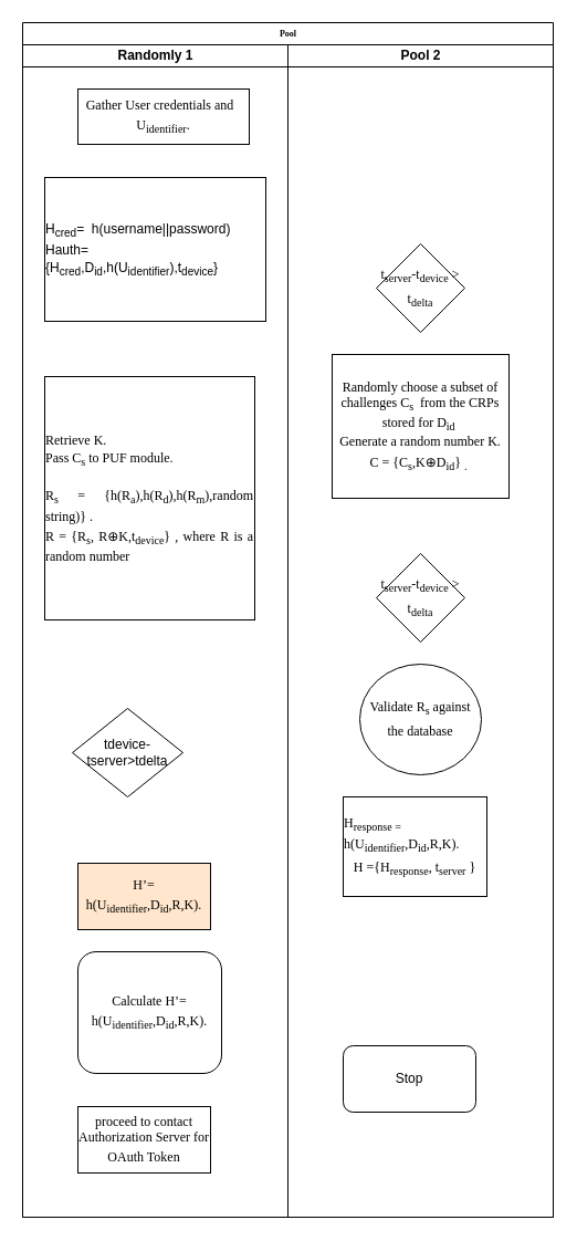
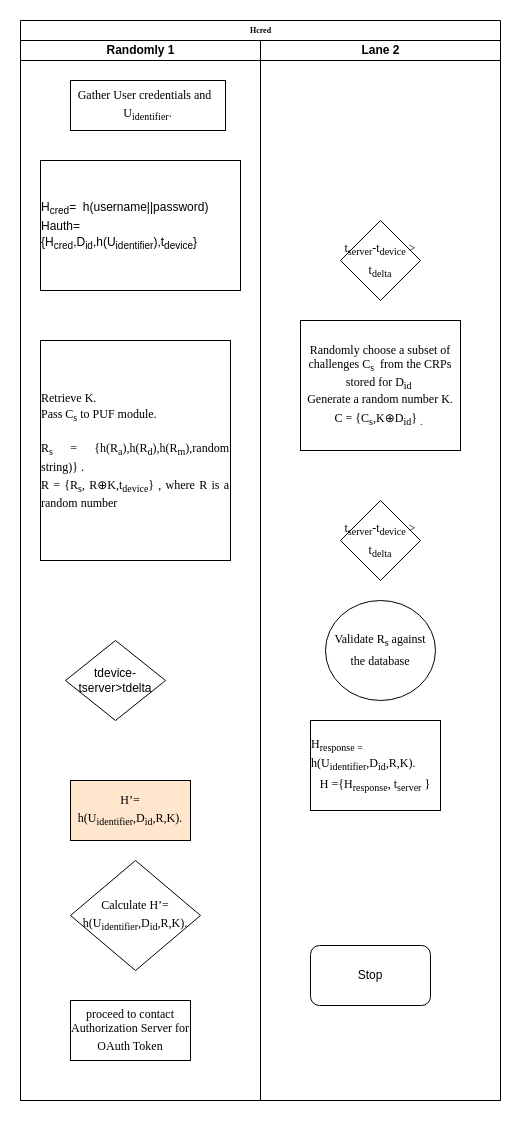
  <mxCell id="0" />
  <mxCell id="1" parent="0" />
- <mxCell id="2" value="Pool" style="swimlane;html=1;childLayout=stackLayout;startSize=20;rounded=0;shadow=0;labelBackgroundColor=none;strokeWidth=1;fontFamily=Verdana;fontSize=8;align=center;" parent="1" vertex="1"><mxGeometry x="20" y="20" width="480" height="1080" as="geometry" /></mxCell>
+ <mxCell id="2" value="Hcred" style="swimlane;html=1;childLayout=stackLayout;startSize=20;rounded=0;shadow=0;labelBackgroundColor=none;strokeWidth=1;fontFamily=Verdana;fontSize=8;align=center;" parent="1" vertex="1"><mxGeometry x="20" y="20" width="480" height="1080" as="geometry" /></mxCell>
  <mxCell id="3" style="edgeStyle=orthogonalEdgeStyle;rounded=1;html=1;labelBackgroundColor=none;startArrow=none;startFill=0;startSize=5;endArrow=classicThin;endFill=1;endSize=5;jettySize=auto;orthogonalLoop=1;strokeWidth=1;fontFamily=Verdana;fontSize=8" parent="2" edge="1"><mxGeometry relative="1" as="geometry"><mxPoint x="120" y="115" as="sourcePoint" /></mxGeometry></mxCell>
  <mxCell id="4" style="edgeStyle=orthogonalEdgeStyle;rounded=1;html=1;labelBackgroundColor=none;startArrow=none;startFill=0;startSize=5;endArrow=classicThin;endFill=1;endSize=5;jettySize=auto;orthogonalLoop=1;strokeWidth=1;fontFamily=Verdana;fontSize=8" parent="2" edge="1"><mxGeometry relative="1" as="geometry"><Array as="points"><mxPoint x="240" y="155" /><mxPoint x="70" y="155" /></Array><mxPoint x="70" y="175" as="targetPoint" /></mxGeometry></mxCell>
  <mxCell id="5" style="edgeStyle=orthogonalEdgeStyle;rounded=1;html=1;labelBackgroundColor=none;startArrow=none;startFill=0;startSize=5;endArrow=classicThin;endFill=1;endSize=5;jettySize=auto;orthogonalLoop=1;strokeWidth=1;fontFamily=Verdana;fontSize=8" parent="2" edge="1"><mxGeometry relative="1" as="geometry"><mxPoint x="335" y="20" as="sourcePoint" /></mxGeometry></mxCell>
  <mxCell id="6" style="edgeStyle=orthogonalEdgeStyle;rounded=1;html=1;labelBackgroundColor=none;startArrow=none;startFill=0;startSize=5;endArrow=classicThin;endFill=1;endSize=5;jettySize=auto;orthogonalLoop=1;strokeWidth=1;fontFamily=Verdana;fontSize=8" parent="2" edge="1"><mxGeometry relative="1" as="geometry"><mxPoint x="365" y="20" as="sourcePoint" /></mxGeometry></mxCell>
  <mxCell id="7" style="edgeStyle=orthogonalEdgeStyle;rounded=1;html=1;labelBackgroundColor=none;startArrow=none;startFill=0;startSize=5;endArrow=classicThin;endFill=1;endSize=5;jettySize=auto;orthogonalLoop=1;strokeWidth=1;fontFamily=Verdana;fontSize=8" parent="2" edge="1"><mxGeometry relative="1" as="geometry"><mxPoint x="395" y="20" as="sourcePoint" /></mxGeometry></mxCell>
  <mxCell id="8" style="edgeStyle=orthogonalEdgeStyle;rounded=1;html=1;labelBackgroundColor=none;startArrow=none;startFill=0;startSize=5;endArrow=classicThin;endFill=1;endSize=5;jettySize=auto;orthogonalLoop=1;strokeWidth=1;fontFamily=Verdana;fontSize=8" parent="2" edge="1"><mxGeometry relative="1" as="geometry"><mxPoint x="365" y="20" as="sourcePoint" /></mxGeometry></mxCell>
  <mxCell id="9" style="edgeStyle=orthogonalEdgeStyle;rounded=1;html=1;labelBackgroundColor=none;startArrow=none;startFill=0;startSize=5;endArrow=classicThin;endFill=1;endSize=5;jettySize=auto;orthogonalLoop=1;strokeWidth=1;fontFamily=Verdana;fontSize=8" parent="2" edge="1"><mxGeometry relative="1" as="geometry"><Array as="points"><mxPoint x="660" y="610" /><mxPoint x="660" y="550" /><mxPoint x="400" y="550" /></Array><mxPoint x="350" y="385" as="targetPoint" /></mxGeometry></mxCell>
  <mxCell id="10" style="edgeStyle=orthogonalEdgeStyle;rounded=1;html=1;labelBackgroundColor=none;startArrow=none;startFill=0;startSize=5;endArrow=classicThin;endFill=1;endSize=5;jettySize=auto;orthogonalLoop=1;strokeColor=#000000;strokeWidth=1;fontFamily=Verdana;fontSize=8;fontColor=#000000;" parent="2" edge="1"><mxGeometry relative="1" as="geometry"><mxPoint x="365" y="750" as="targetPoint" /></mxGeometry></mxCell>
  <mxCell id="11" style="edgeStyle=orthogonalEdgeStyle;rounded=1;html=1;labelBackgroundColor=none;startArrow=none;startFill=0;startSize=5;endArrow=classicThin;endFill=1;endSize=5;jettySize=auto;orthogonalLoop=1;strokeWidth=1;fontFamily=Verdana;fontSize=8" parent="2" edge="1"><mxGeometry relative="1" as="geometry"><mxPoint x="335" y="20" as="sourcePoint" /></mxGeometry></mxCell>
  <mxCell id="12" value="Randomly 1" style="swimlane;html=1;startSize=20;" parent="2" vertex="1"><mxGeometry y="20" width="240" height="1060" as="geometry" /></mxCell>
  <mxCell id="13" value="&lt;span style=&quot;font-size: 9pt ; font-family: &amp;#34;times&amp;#34;&quot;&gt;Gather User credentials and&amp;nbsp;&amp;nbsp; U&lt;sub&gt;identifier&lt;/sub&gt;.&lt;/span&gt;&lt;span style=&quot;font-size: medium&quot;&gt;&lt;/span&gt;" style="rounded=0;whiteSpace=wrap;html=1;" vertex="1" parent="12"><mxGeometry x="50" y="40" width="155" height="50" as="geometry" /></mxCell>
  <mxCell id="14" value="&lt;p class=&quot;MsoNormal&quot; align=&quot;left&quot; style=&quot;margin: 6pt 0cm ; text-align: left ; text-indent: 0cm ; font-size: 10pt&quot;&gt;&lt;span style=&quot;font-size: 9pt&quot;&gt;H&lt;sub&gt;cred&lt;/sub&gt;=&amp;nbsp; h(username||password)&lt;br&gt;Hauth= {H&lt;sub&gt;cred&lt;/sub&gt;,D&lt;sub&gt;id&lt;/sub&gt;,h(U&lt;sub&gt;identifier&lt;/sub&gt;),t&lt;sub&gt;device&lt;/sub&gt;}&amp;nbsp;&lt;/span&gt;&lt;/p&gt;" style="rounded=0;whiteSpace=wrap;html=1;" vertex="1" parent="12"><mxGeometry x="20" y="120" width="200" height="130" as="geometry" /></mxCell>
  <mxCell id="15" value="&lt;p class=&quot;MsoNormal&quot; style=&quot;margin: 0cm ; text-align: justify ; text-indent: 0cm ; font-size: 10pt ; font-family: &amp;#34;times&amp;#34;&quot;&gt;&lt;span style=&quot;font-size: 9pt&quot;&gt;Retrieve K.&lt;br&gt;Pass C&lt;sub&gt;s&lt;/sub&gt; to PUF module.&lt;/span&gt;&lt;/p&gt;&lt;p class=&quot;MsoNormal&quot; style=&quot;margin: 0cm ; text-align: justify ; text-indent: 0cm ; font-size: 10pt ; font-family: &amp;#34;times&amp;#34;&quot;&gt;&lt;br&gt;&lt;/p&gt;&lt;p class=&quot;MsoNormal&quot; style=&quot;margin: 0cm ; text-align: justify ; text-indent: 0cm ; font-size: 10pt ; font-family: &amp;#34;times&amp;#34;&quot;&gt;&lt;span style=&quot;font-size: 9pt&quot;&gt;R&lt;sub&gt;s&lt;/sub&gt; = {h(R&lt;sub&gt;a&lt;/sub&gt;),h(R&lt;sub&gt;d&lt;/sub&gt;),h(R&lt;sub&gt;m&lt;/sub&gt;),random string)} .&lt;sub&gt;&amp;nbsp;&amp;nbsp;&amp;nbsp;&amp;nbsp;&amp;nbsp;&amp;nbsp;&lt;/sub&gt;&lt;br&gt;R = {R&lt;sub&gt;s&lt;/sub&gt;, R&lt;/span&gt;&lt;span style=&quot;font-size: 9pt ; font-family: &amp;#34;cambria math&amp;#34; , serif&quot;&gt;⊕&lt;/span&gt;&lt;span style=&quot;font-size: 9pt&quot;&gt;K,t&lt;sub&gt;device&lt;/sub&gt;} , where R is a random number&lt;/span&gt;&lt;/p&gt;" style="rounded=0;whiteSpace=wrap;html=1;" vertex="1" parent="12"><mxGeometry x="20" y="300" width="190" height="220" as="geometry" /></mxCell>
- <mxCell id="16" value="&lt;span style=&quot;font-size: 9pt ; font-family: &amp;#34;times&amp;#34;&quot;&gt;Calculate H’= h(U&lt;sub&gt;identifier&lt;/sub&gt;,D&lt;sub&gt;id&lt;/sub&gt;,R,K).&lt;/span&gt;&lt;span style=&quot;font-size: medium&quot;&gt;&lt;/span&gt;" style="whiteSpace=wrap;html=1;rounded=1;" vertex="1" parent="12"><mxGeometry x="50" y="820" width="130" height="110" as="geometry" /></mxCell>
+ <mxCell id="16" value="&lt;span style=&quot;font-size: 9pt ; font-family: &amp;#34;times&amp;#34;&quot;&gt;Calculate H’= h(U&lt;sub&gt;identifier&lt;/sub&gt;,D&lt;sub&gt;id&lt;/sub&gt;,R,K).&lt;/span&gt;&lt;span style=&quot;font-size: medium&quot;&gt;&lt;/span&gt;" style="rhombus;whiteSpace=wrap;html=1;" vertex="1" parent="12"><mxGeometry x="50" y="820" width="130" height="110" as="geometry" /></mxCell>
  <mxCell id="17" value="&lt;span style=&quot;font-size: 9pt ; font-family: &amp;#34;times&amp;#34;&quot;&gt;proceed to contact Authorization Server for OAuth Token&lt;/span&gt;&lt;span style=&quot;font-size: medium&quot;&gt;&lt;/span&gt;" style="rounded=0;whiteSpace=wrap;html=1;" vertex="1" parent="12"><mxGeometry x="50" y="960" width="120" height="60" as="geometry" /></mxCell>
  <mxCell id="18" value="&lt;span style=&quot;font-size: 9pt ; font-family: &amp;#34;times&amp;#34;&quot;&gt;H’= h(U&lt;sub&gt;identifier&lt;/sub&gt;,D&lt;sub&gt;id&lt;/sub&gt;,R,K).&lt;/span&gt;&lt;span style=&quot;font-size: medium&quot;&gt;&lt;/span&gt;" style="rounded=0;whiteSpace=wrap;html=1;fillColor=#ffe6cc;" vertex="1" parent="12"><mxGeometry x="50" y="740" width="120" height="60" as="geometry" /></mxCell>
  <mxCell id="19" value="tdevice-tserver&amp;gt;tdelta" style="rhombus;whiteSpace=wrap;html=1;" vertex="1" parent="12"><mxGeometry x="45" y="600" width="100" height="80" as="geometry" /></mxCell>
- <mxCell id="20" value="Pool 2" style="swimlane;html=1;startSize=20;" parent="2" vertex="1"><mxGeometry x="240" y="20" width="240" height="1060" as="geometry" /></mxCell>
+ <mxCell id="20" value="Lane 2" style="swimlane;html=1;startSize=20;" parent="2" vertex="1"><mxGeometry x="240" y="20" width="240" height="1060" as="geometry" /></mxCell>
  <mxCell id="21" value="&lt;span style=&quot;font-size: 9pt ; font-family: &amp;#34;times&amp;#34;&quot;&gt;t&lt;sub&gt;server&lt;/sub&gt;-t&lt;sub&gt;device&lt;/sub&gt; &amp;gt; t&lt;sub&gt;delta&lt;/sub&gt;&lt;/span&gt;&lt;span style=&quot;font-size: medium&quot;&gt;&lt;/span&gt;" style="rhombus;whiteSpace=wrap;html=1;" vertex="1" parent="20"><mxGeometry x="80" y="180" width="80" height="80" as="geometry" /></mxCell>
  <mxCell id="22" value="&lt;span style=&quot;font-size: 9pt ; font-family: &amp;#34;times&amp;#34;&quot;&gt;Randomly choose a subset of challenges C&lt;sub&gt;s&lt;/sub&gt;&amp;nbsp; from the CRPs stored for D&lt;sub&gt;id&amp;nbsp;&lt;/sub&gt;&lt;br&gt;Generate a random number K.&lt;br&gt;C = {C&lt;sub&gt;s&lt;/sub&gt;,K&lt;/span&gt;&lt;span style=&quot;font-size: 9pt ; font-family: &amp;#34;cambria math&amp;#34; , serif&quot;&gt;⊕&lt;/span&gt;&lt;span style=&quot;font-size: 9pt ; font-family: &amp;#34;times&amp;#34;&quot;&gt;D&lt;sub&gt;id&lt;/sub&gt;} &lt;sub&gt;.&lt;/sub&gt;&amp;nbsp;&lt;/span&gt;&lt;span style=&quot;font-size: medium&quot;&gt;&lt;/span&gt;" style="rounded=0;whiteSpace=wrap;html=1;" vertex="1" parent="20"><mxGeometry x="40" y="280" width="160" height="130" as="geometry" /></mxCell>
  <mxCell id="23" value="&lt;span style=&quot;font-size: 9pt ; font-family: &amp;#34;times&amp;#34;&quot;&gt;t&lt;sub&gt;server&lt;/sub&gt;-t&lt;sub&gt;device&lt;/sub&gt; &amp;gt; t&lt;sub&gt;delta&lt;/sub&gt;&lt;/span&gt;&lt;span style=&quot;font-size: medium&quot;&gt;&lt;/span&gt;" style="rhombus;whiteSpace=wrap;html=1;" vertex="1" parent="20"><mxGeometry x="80" y="460" width="80" height="80" as="geometry" /></mxCell>
  <mxCell id="24" value="&lt;span style=&quot;font-size: 9pt ; font-family: &amp;#34;times&amp;#34;&quot;&gt;Validate R&lt;sub&gt;s&lt;/sub&gt; against the database&lt;/span&gt;&lt;span style=&quot;font-size: medium&quot;&gt;&lt;/span&gt;" style="ellipse;whiteSpace=wrap;html=1;" vertex="1" parent="20"><mxGeometry x="65" y="560" width="110" height="100" as="geometry" /></mxCell>
  <mxCell id="25" value="&lt;p class=&quot;MsoNormal&quot; align=&quot;left&quot; style=&quot;margin: 0cm ; text-align: left ; text-indent: 0cm ; font-size: 10pt ; font-family: &amp;#34;times&amp;#34;&quot;&gt;&lt;span style=&quot;font-size: 9pt&quot;&gt;H&lt;sub&gt;response = &lt;/sub&gt;h(U&lt;sub&gt;identifier&lt;/sub&gt;,D&lt;sub&gt;id&lt;/sub&gt;,R,K).&lt;/span&gt;&lt;/p&gt;&lt;span style=&quot;font-size: 9pt ; font-family: &amp;#34;times&amp;#34;&quot;&gt;H ={H&lt;sub&gt;response&lt;/sub&gt;, t&lt;sub&gt;server&lt;/sub&gt; }&lt;/span&gt;&lt;span style=&quot;font-size: medium&quot;&gt;&lt;/span&gt;" style="rounded=0;whiteSpace=wrap;html=1;" vertex="1" parent="20"><mxGeometry x="50" y="680" width="130" height="90" as="geometry" /></mxCell>
  <mxCell id="26" value="Stop" style="rounded=1;whiteSpace=wrap;html=1;" vertex="1" parent="20"><mxGeometry x="50" y="905" width="120" height="60" as="geometry" /></mxCell>
